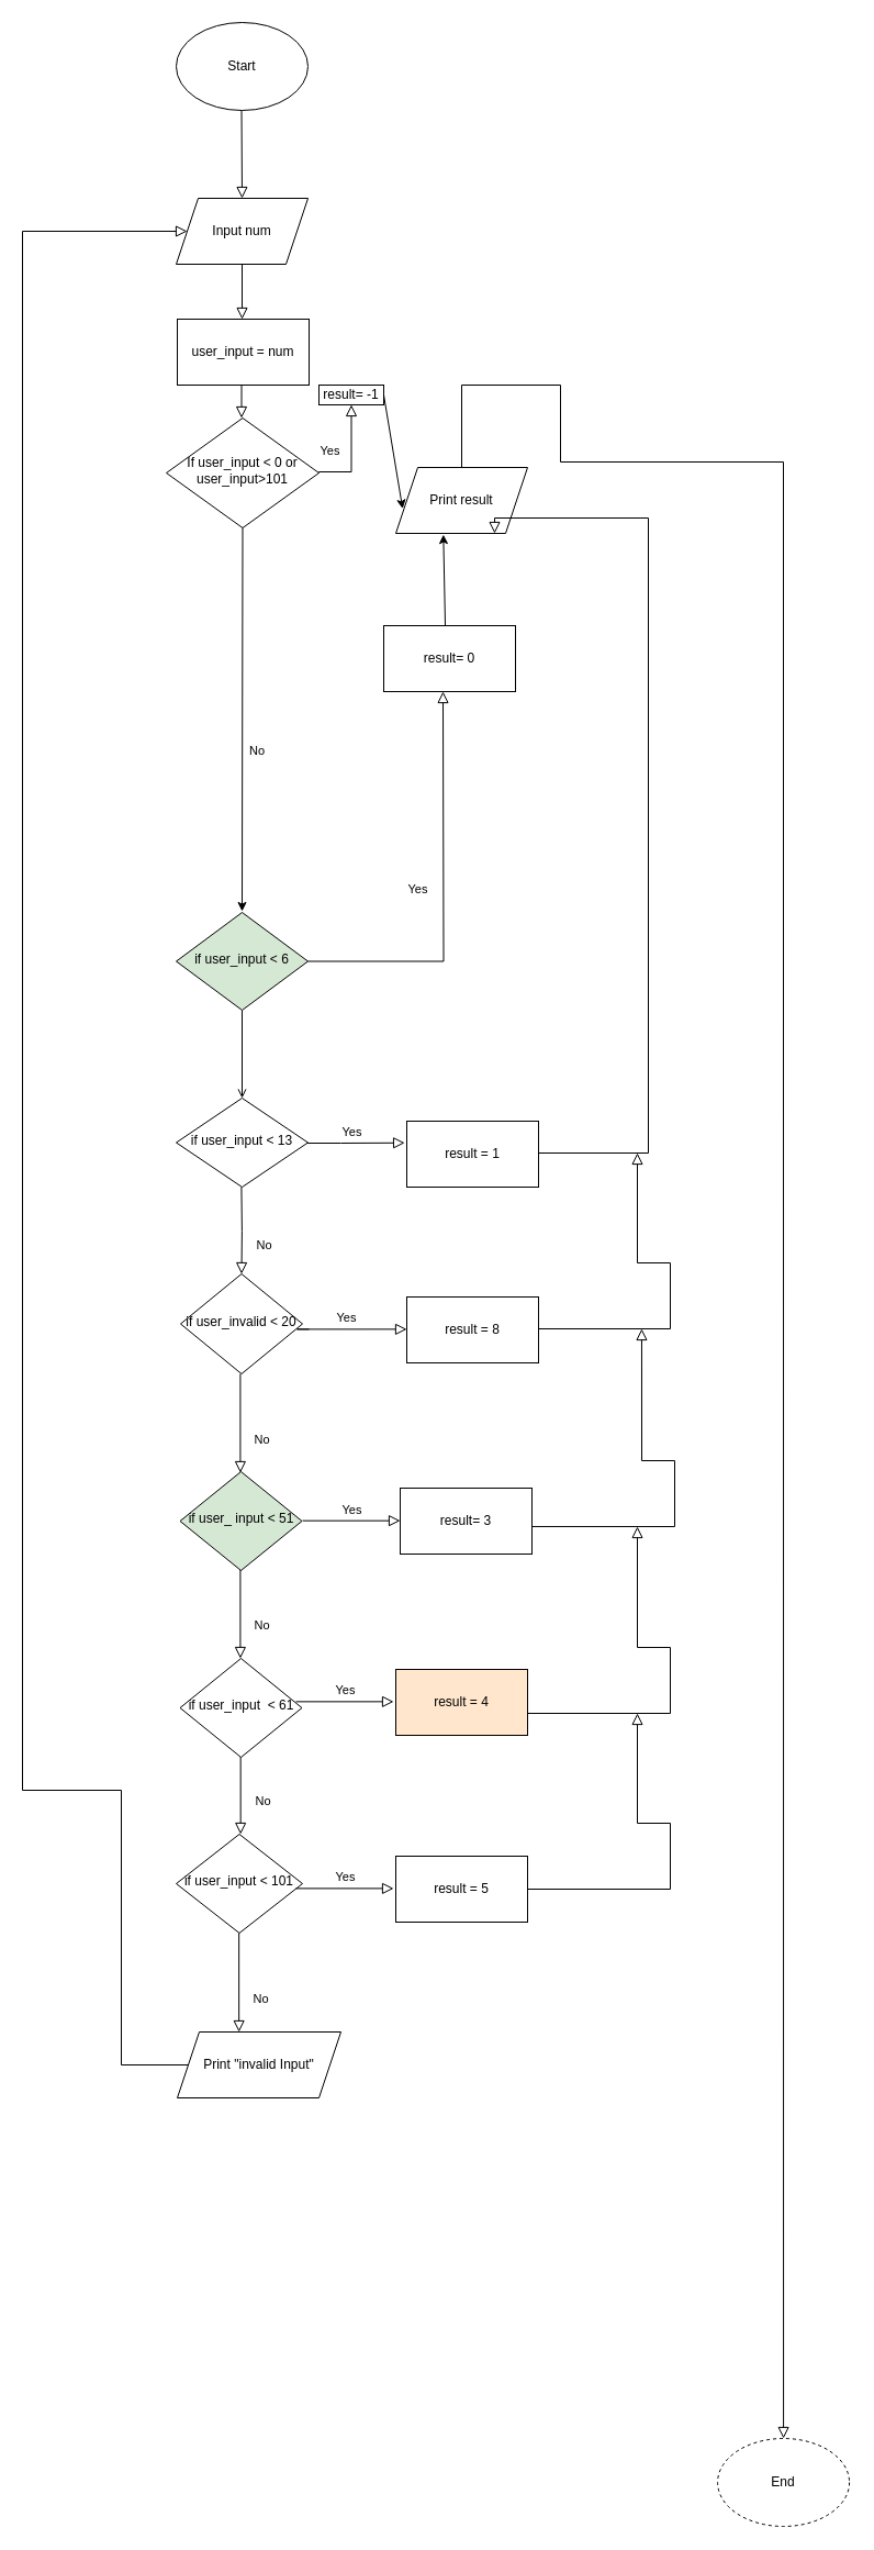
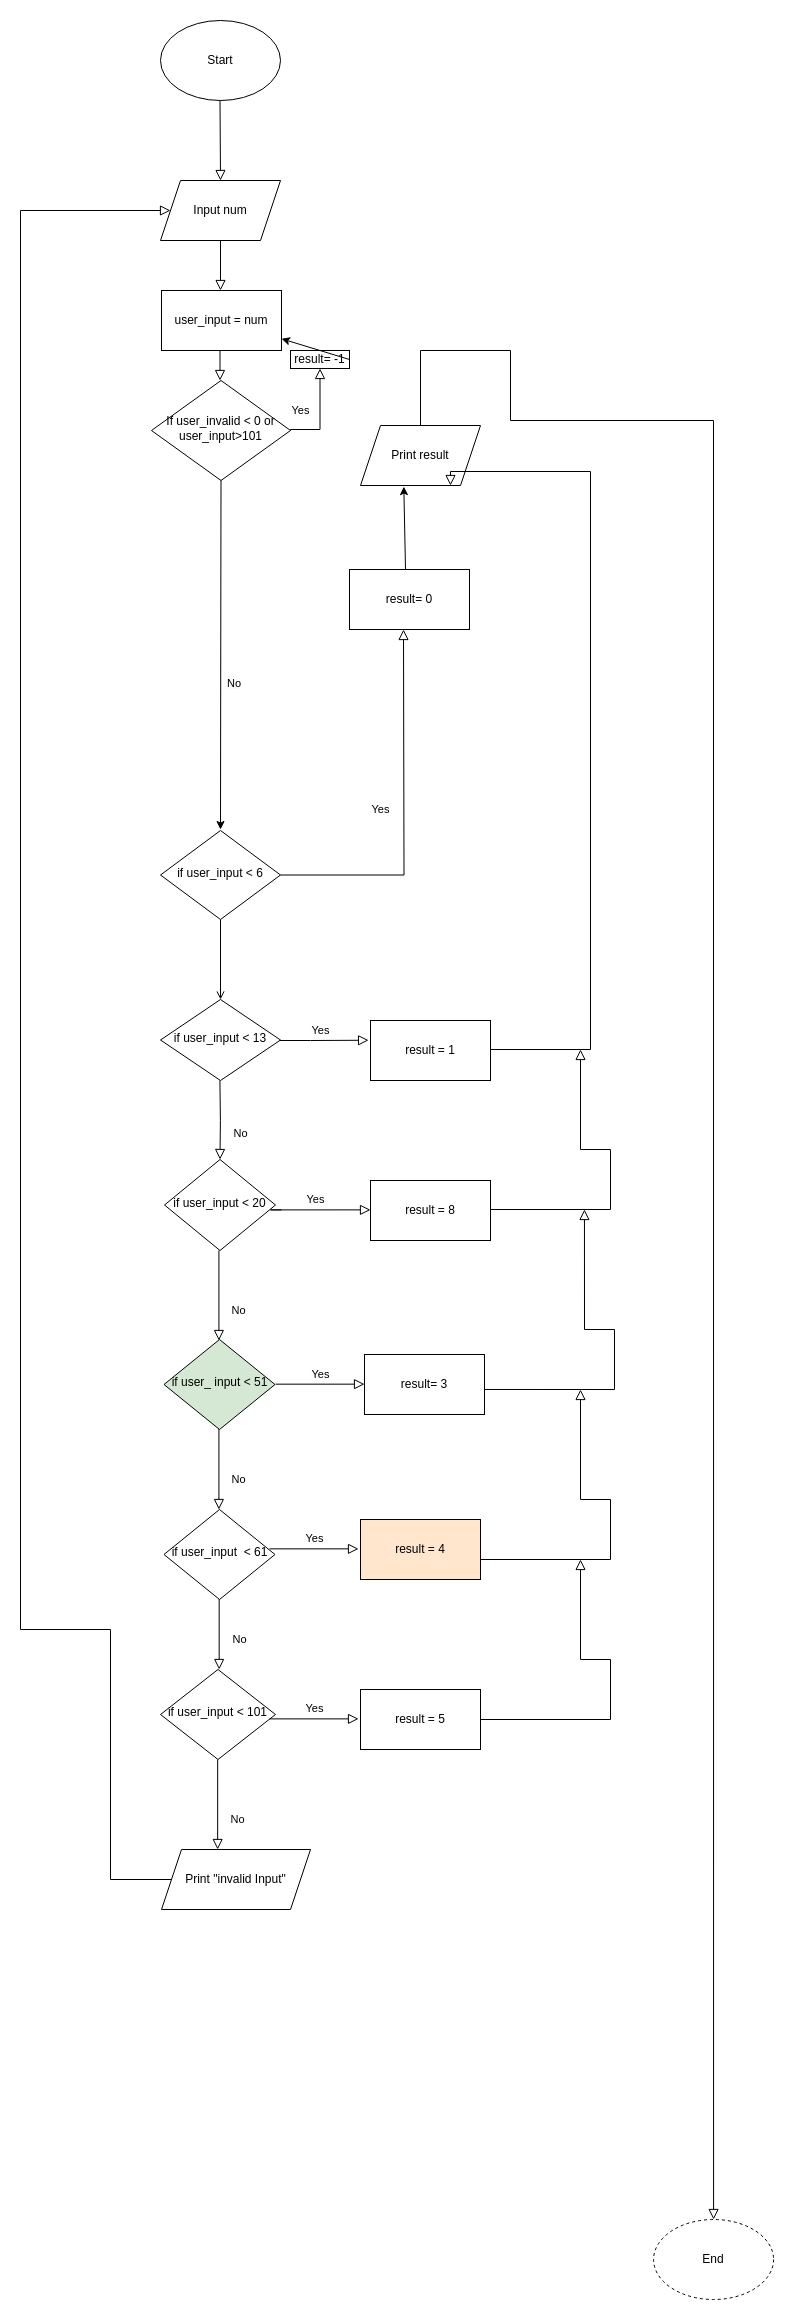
  <mxCell id="0" />
  <mxCell id="1" parent="0" />
  <mxCell id="2" value="" style="rounded=0;html=1;jettySize=auto;orthogonalLoop=1;fontSize=11;endArrow=block;endFill=0;endSize=8;strokeWidth=1;shadow=0;labelBackgroundColor=none;edgeStyle=orthogonalEdgeStyle;" parent="1" edge="1"><mxGeometry relative="1" as="geometry"><mxPoint x="220" y="240" as="sourcePoint" /><mxPoint x="220" y="290" as="targetPoint" /></mxGeometry></mxCell>
  <mxCell id="3" value="Yes" style="edgeStyle=orthogonalEdgeStyle;rounded=0;html=1;jettySize=auto;orthogonalLoop=1;fontSize=11;endArrow=block;endFill=0;endSize=8;strokeWidth=1;shadow=0;labelBackgroundColor=none;entryX=0.5;entryY=1;entryDx=0;entryDy=0;exitX=1;exitY=0.5;exitDx=0;exitDy=0;" parent="1" source="4" edge="1"><mxGeometry x="0.093" y="20" relative="1" as="geometry"><mxPoint as="offset" /><mxPoint x="319.5" y="368" as="targetPoint" /><Array as="points"><mxPoint x="320" y="429" /><mxPoint x="320" y="368" /></Array><mxPoint x="270" y="420" as="sourcePoint" /></mxGeometry></mxCell>
- <mxCell id="4" value="If user_input &amp;lt; 0 or user_input&amp;gt;101" style="rhombus;whiteSpace=wrap;html=1;shadow=0;fontFamily=Helvetica;fontSize=12;align=center;strokeWidth=1;spacing=6;spacingTop=-4;" parent="1" vertex="1"><mxGeometry x="151" y="380" width="139" height="100" as="geometry" /></mxCell>
+ <mxCell id="4" value="If user_invalid &amp;lt; 0 or user_input&amp;gt;101" style="rhombus;whiteSpace=wrap;html=1;shadow=0;fontFamily=Helvetica;fontSize=12;align=center;strokeWidth=1;spacing=6;spacingTop=-4;" parent="1" vertex="1"><mxGeometry x="151" y="380" width="139" height="100" as="geometry" /></mxCell>
  <mxCell id="5" value="Start" style="ellipse;whiteSpace=wrap;html=1;" parent="1" vertex="1"><mxGeometry x="160" y="20" width="120" height="80" as="geometry" /></mxCell>
  <mxCell id="6" value="Input num" style="shape=parallelogram;perimeter=parallelogramPerimeter;whiteSpace=wrap;html=1;fixedSize=1;" parent="1" vertex="1"><mxGeometry x="160" y="180" width="120" height="60" as="geometry" /></mxCell>
  <mxCell id="7" value="" style="rounded=0;html=1;jettySize=auto;orthogonalLoop=1;fontSize=11;endArrow=block;endFill=0;endSize=8;strokeWidth=1;shadow=0;labelBackgroundColor=none;edgeStyle=orthogonalEdgeStyle;entryX=0.5;entryY=0;entryDx=0;entryDy=0;" parent="1" target="6" edge="1"><mxGeometry relative="1" as="geometry"><mxPoint x="219.5" y="100" as="sourcePoint" /><mxPoint x="219.5" y="150" as="targetPoint" /></mxGeometry></mxCell>
  <mxCell id="8" value="" style="rounded=0;html=1;jettySize=auto;orthogonalLoop=1;fontSize=11;endArrow=block;endFill=0;endSize=8;strokeWidth=1;shadow=0;labelBackgroundColor=none;edgeStyle=orthogonalEdgeStyle;" parent="1" edge="1"><mxGeometry relative="1" as="geometry"><mxPoint x="219.5" y="330" as="sourcePoint" /><mxPoint x="219.5" y="380" as="targetPoint" /></mxGeometry></mxCell>
  <mxCell id="9" value="Print result" style="shape=parallelogram;perimeter=parallelogramPerimeter;whiteSpace=wrap;html=1;fixedSize=1;" parent="1" vertex="1"><mxGeometry x="360" y="425" width="120" height="60" as="geometry" /></mxCell>
  <mxCell id="10" value="user_input = num&lt;br&gt;" style="rounded=0;whiteSpace=wrap;html=1;" parent="1" vertex="1"><mxGeometry x="161" y="290" width="120" height="60" as="geometry" /></mxCell>
  <mxCell id="11" value="" style="edgeStyle=orthogonalEdgeStyle;rounded=0;orthogonalLoop=1;jettySize=auto;html=1;endArrow=open;" parent="1" source="12" target="20" edge="1"><mxGeometry relative="1" as="geometry" /></mxCell>
- <mxCell id="12" value="if user_input &amp;lt; 6" style="rhombus;whiteSpace=wrap;html=1;shadow=0;fontFamily=Helvetica;fontSize=12;align=center;strokeWidth=1;spacing=6;spacingTop=-4;fillColor=#d5e8d4;" parent="1" vertex="1"><mxGeometry x="160" y="830" width="120" height="89" as="geometry" /></mxCell>
+ <mxCell id="12" value="if user_input &amp;lt; 6" style="rhombus;whiteSpace=wrap;html=1;shadow=0;fontFamily=Helvetica;fontSize=12;align=center;strokeWidth=1;spacing=6;spacingTop=-4;" parent="1" vertex="1"><mxGeometry x="160" y="830" width="120" height="89" as="geometry" /></mxCell>
  <mxCell id="13" value="Yes" style="edgeStyle=orthogonalEdgeStyle;rounded=0;html=1;jettySize=auto;orthogonalLoop=1;fontSize=11;endArrow=block;endFill=0;endSize=8;strokeWidth=1;shadow=0;labelBackgroundColor=none;exitX=1;exitY=0.5;exitDx=0;exitDy=0;" parent="1" edge="1" source="12"><mxGeometry x="0.025" y="23" relative="1" as="geometry"><mxPoint as="offset" /><mxPoint x="270" y="870" as="sourcePoint" /><mxPoint x="403" y="629" as="targetPoint" /></mxGeometry></mxCell>
  <mxCell id="14" value="Yes" style="edgeStyle=orthogonalEdgeStyle;rounded=0;html=1;jettySize=auto;orthogonalLoop=1;fontSize=11;endArrow=block;endFill=0;endSize=8;strokeWidth=1;shadow=0;labelBackgroundColor=none;exitX=1;exitY=0.5;exitDx=0;exitDy=0;entryX=-0.016;entryY=0.329;entryDx=0;entryDy=0;entryPerimeter=0;" parent="1" edge="1" target="43"><mxGeometry x="0.007" y="10" relative="1" as="geometry"><mxPoint as="offset" /><mxPoint x="271" y="1040" as="sourcePoint" /><mxPoint x="360" y="1040" as="targetPoint" /><Array as="points"><mxPoint x="310" y="1040" /><mxPoint x="310" y="1040" /></Array></mxGeometry></mxCell>
  <mxCell id="15" value="No" style="rounded=0;html=1;jettySize=auto;orthogonalLoop=1;fontSize=11;endArrow=block;endFill=0;endSize=8;strokeWidth=1;shadow=0;labelBackgroundColor=none;edgeStyle=orthogonalEdgeStyle;" parent="1" edge="1"><mxGeometry x="0.333" y="20" relative="1" as="geometry"><mxPoint as="offset" /><mxPoint x="217.16" y="1759" as="sourcePoint" /><mxPoint x="217.16" y="1849" as="targetPoint" /></mxGeometry></mxCell>
  <mxCell id="16" value="No" style="rounded=0;html=1;jettySize=auto;orthogonalLoop=1;fontSize=11;endArrow=block;endFill=0;endSize=8;strokeWidth=1;shadow=0;labelBackgroundColor=none;edgeStyle=orthogonalEdgeStyle;" parent="1" edge="1"><mxGeometry x="0.333" y="20" relative="1" as="geometry"><mxPoint as="offset" /><mxPoint x="218.66" y="1579" as="sourcePoint" /><mxPoint x="218.66" y="1669" as="targetPoint" /></mxGeometry></mxCell>
  <mxCell id="17" value="No" style="rounded=0;html=1;jettySize=auto;orthogonalLoop=1;fontSize=11;endArrow=block;endFill=0;endSize=8;strokeWidth=1;shadow=0;labelBackgroundColor=none;edgeStyle=orthogonalEdgeStyle;" parent="1" edge="1"><mxGeometry x="0.333" y="20" relative="1" as="geometry"><mxPoint as="offset" /><mxPoint x="218.41" y="1419" as="sourcePoint" /><mxPoint x="218.41" y="1509" as="targetPoint" /></mxGeometry></mxCell>
  <mxCell id="18" value="No" style="rounded=0;html=1;jettySize=auto;orthogonalLoop=1;fontSize=11;endArrow=block;endFill=0;endSize=8;strokeWidth=1;shadow=0;labelBackgroundColor=none;edgeStyle=orthogonalEdgeStyle;" parent="1" edge="1"><mxGeometry x="0.333" y="20" relative="1" as="geometry"><mxPoint as="offset" /><mxPoint x="218.41" y="1250" as="sourcePoint" /><mxPoint x="218.41" y="1340" as="targetPoint" /></mxGeometry></mxCell>
  <mxCell id="19" value="No" style="rounded=0;html=1;jettySize=auto;orthogonalLoop=1;fontSize=11;endArrow=block;endFill=0;endSize=8;strokeWidth=1;shadow=0;labelBackgroundColor=none;edgeStyle=orthogonalEdgeStyle;entryX=0.5;entryY=0;entryDx=0;entryDy=0;" parent="1" edge="1" target="22"><mxGeometry x="0.333" y="20" relative="1" as="geometry"><mxPoint as="offset" /><mxPoint x="219.41" y="1080" as="sourcePoint" /><mxPoint x="219.41" y="1170" as="targetPoint" /></mxGeometry></mxCell>
  <mxCell id="20" value="if user_input &amp;lt; 13" style="rhombus;whiteSpace=wrap;html=1;shadow=0;fontFamily=Helvetica;fontSize=12;align=center;strokeWidth=1;spacing=6;spacingTop=-4;" parent="1" vertex="1"><mxGeometry x="160" y="999" width="120" height="81" as="geometry" /></mxCell>
  <mxCell id="21" value="result= -1" style="rounded=0;whiteSpace=wrap;html=1;" parent="1" vertex="1"><mxGeometry x="290" y="350" width="59" height="18" as="geometry" /></mxCell>
- <mxCell id="22" value="if user_invalid &amp;lt; 20" style="rhombus;whiteSpace=wrap;html=1;shadow=0;fontFamily=Helvetica;fontSize=12;align=center;strokeWidth=1;spacing=6;spacingTop=-4;" parent="1" vertex="1"><mxGeometry x="164" y="1159" width="111" height="91" as="geometry" /></mxCell>
+ <mxCell id="22" value="if user_input &amp;lt; 20" style="rhombus;whiteSpace=wrap;html=1;shadow=0;fontFamily=Helvetica;fontSize=12;align=center;strokeWidth=1;spacing=6;spacingTop=-4;" parent="1" vertex="1"><mxGeometry x="164" y="1159" width="111" height="91" as="geometry" /></mxCell>
  <mxCell id="23" value="if user_ input &amp;lt; 51" style="rhombus;whiteSpace=wrap;html=1;shadow=0;fontFamily=Helvetica;fontSize=12;align=center;strokeWidth=1;spacing=6;spacingTop=-4;fillColor=#d5e8d4;" parent="1" vertex="1"><mxGeometry x="163.5" y="1339" width="111" height="90" as="geometry" /></mxCell>
  <mxCell id="24" value="if user_input&amp;nbsp; &amp;lt; 61" style="rhombus;whiteSpace=wrap;html=1;shadow=0;fontFamily=Helvetica;fontSize=12;align=center;strokeWidth=1;spacing=6;spacingTop=-4;" parent="1" vertex="1"><mxGeometry x="163.5" y="1509" width="111" height="90" as="geometry" /></mxCell>
  <mxCell id="25" value="if user_input &amp;lt; 101" style="rhombus;whiteSpace=wrap;html=1;shadow=0;fontFamily=Helvetica;fontSize=12;align=center;strokeWidth=1;spacing=6;spacingTop=-4;" parent="1" vertex="1"><mxGeometry x="160" y="1669" width="115" height="90" as="geometry" /></mxCell>
  <mxCell id="26" value="Print &quot;invalid Input&quot;" style="shape=parallelogram;perimeter=parallelogramPerimeter;whiteSpace=wrap;html=1;fixedSize=1;" parent="1" vertex="1"><mxGeometry x="161" y="1849" width="149" height="60" as="geometry" /></mxCell>
  <mxCell id="27" value="" style="rounded=0;html=1;jettySize=auto;orthogonalLoop=1;fontSize=11;endArrow=block;endFill=0;endSize=8;strokeWidth=1;shadow=0;labelBackgroundColor=none;edgeStyle=orthogonalEdgeStyle;exitX=0;exitY=0.5;exitDx=0;exitDy=0;" parent="1" source="26" target="6" edge="1"><mxGeometry relative="1" as="geometry"><mxPoint x="110" y="1789" as="sourcePoint" /><mxPoint y="1729" as="targetPoint" x="20" /><Array as="points"><mxPoint x="110" y="1879" /><mxPoint x="110" y="1629" /><mxPoint y="1629" x="20" /><mxPoint y="210" x="20" /></Array></mxGeometry></mxCell>
  <mxCell id="28" value="Yes" style="edgeStyle=orthogonalEdgeStyle;rounded=0;html=1;jettySize=auto;orthogonalLoop=1;fontSize=11;endArrow=block;endFill=0;endSize=8;strokeWidth=1;shadow=0;labelBackgroundColor=none;exitX=1;exitY=0.5;exitDx=0;exitDy=0;" parent="1" edge="1"><mxGeometry y="10" relative="1" as="geometry"><mxPoint as="offset" /><mxPoint x="269" y="1718.38" as="sourcePoint" /><mxPoint x="358" y="1718.38" as="targetPoint" /></mxGeometry></mxCell>
  <mxCell id="29" value="Yes" style="edgeStyle=orthogonalEdgeStyle;rounded=0;html=1;jettySize=auto;orthogonalLoop=1;fontSize=11;endArrow=block;endFill=0;endSize=8;strokeWidth=1;shadow=0;labelBackgroundColor=none;exitX=1;exitY=0.5;exitDx=0;exitDy=0;" parent="1" edge="1"><mxGeometry y="10" relative="1" as="geometry"><mxPoint as="offset" /><mxPoint x="269" y="1548.37" as="sourcePoint" /><mxPoint x="358" y="1548.37" as="targetPoint" /></mxGeometry></mxCell>
  <mxCell id="30" value="Yes" style="edgeStyle=orthogonalEdgeStyle;rounded=0;html=1;jettySize=auto;orthogonalLoop=1;fontSize=11;endArrow=block;endFill=0;endSize=8;strokeWidth=1;shadow=0;labelBackgroundColor=none;exitX=1;exitY=0.5;exitDx=0;exitDy=0;" parent="1" edge="1"><mxGeometry y="10" relative="1" as="geometry"><mxPoint as="offset" /><mxPoint x="275" y="1383.66" as="sourcePoint" /><mxPoint x="364" y="1383.66" as="targetPoint" /></mxGeometry></mxCell>
  <mxCell id="31" value="Yes" style="edgeStyle=orthogonalEdgeStyle;rounded=0;html=1;jettySize=auto;orthogonalLoop=1;fontSize=11;endArrow=block;endFill=0;endSize=8;strokeWidth=1;shadow=0;labelBackgroundColor=none;exitX=1;exitY=0.5;exitDx=0;exitDy=0;" parent="1" edge="1"><mxGeometry y="10" relative="1" as="geometry"><mxPoint as="offset" /><mxPoint x="281" y="1209.38" as="sourcePoint" /><mxPoint x="370" y="1209.38" as="targetPoint" /><Array as="points"><mxPoint x="270" y="1209" /><mxPoint x="270" y="1209" /></Array></mxGeometry></mxCell>
  <mxCell id="32" value="result = 8" style="rounded=0;whiteSpace=wrap;html=1;" parent="1" vertex="1"><mxGeometry x="370" y="1180" width="120" height="60" as="geometry" /></mxCell>
  <mxCell id="33" value="result= 3" style="rounded=0;whiteSpace=wrap;html=1;" parent="1" vertex="1"><mxGeometry x="364" y="1354" width="120" height="60" as="geometry" /></mxCell>
  <mxCell id="34" value="result = 4" style="rounded=0;whiteSpace=wrap;html=1;fillColor=#ffe6cc;" parent="1" vertex="1"><mxGeometry x="360" y="1519" width="120" height="60" as="geometry" /></mxCell>
  <mxCell id="35" value="result = 5" style="rounded=0;whiteSpace=wrap;html=1;" parent="1" vertex="1"><mxGeometry x="360" y="1689" width="120" height="60" as="geometry" /></mxCell>
  <mxCell id="36" value="" style="rounded=0;html=1;jettySize=auto;orthogonalLoop=1;fontSize=11;endArrow=block;endFill=0;endSize=8;strokeWidth=1;shadow=0;labelBackgroundColor=none;edgeStyle=orthogonalEdgeStyle;exitX=1;exitY=0.5;exitDx=0;exitDy=0;" parent="1" edge="1"><mxGeometry relative="1" as="geometry"><mxPoint x="480" y="1559" as="sourcePoint" /><mxPoint x="580" y="1389" as="targetPoint" /><Array as="points"><mxPoint x="610" y="1559" /><mxPoint x="610" y="1499" /><mxPoint x="580" y="1499" /></Array></mxGeometry></mxCell>
  <mxCell id="37" value="" style="rounded=0;html=1;jettySize=auto;orthogonalLoop=1;fontSize=11;endArrow=block;endFill=0;endSize=8;strokeWidth=1;shadow=0;labelBackgroundColor=none;edgeStyle=orthogonalEdgeStyle;exitX=1;exitY=0.5;exitDx=0;exitDy=0;" parent="1" edge="1"><mxGeometry relative="1" as="geometry"><mxPoint x="480" y="1719" as="sourcePoint" /><mxPoint x="580" y="1559" as="targetPoint" /><Array as="points"><mxPoint x="610" y="1719" /><mxPoint x="610" y="1659" /><mxPoint x="580" y="1659" /></Array></mxGeometry></mxCell>
  <mxCell id="38" value="" style="rounded=0;html=1;jettySize=auto;orthogonalLoop=1;fontSize=11;endArrow=block;endFill=0;endSize=8;strokeWidth=1;shadow=0;labelBackgroundColor=none;edgeStyle=orthogonalEdgeStyle;exitX=0.967;exitY=0.583;exitDx=0;exitDy=0;exitPerimeter=0;" parent="1" edge="1"><mxGeometry relative="1" as="geometry"><mxPoint x="484" y="1388.98" as="sourcePoint" /><mxPoint x="583.96" y="1209" as="targetPoint" /><Array as="points"><mxPoint x="613.96" y="1389" /><mxPoint x="613.96" y="1329" /><mxPoint x="583.96" y="1329" /></Array></mxGeometry></mxCell>
  <mxCell id="39" value="" style="rounded=0;html=1;jettySize=auto;orthogonalLoop=1;fontSize=11;endArrow=block;endFill=0;endSize=8;strokeWidth=1;shadow=0;labelBackgroundColor=none;edgeStyle=orthogonalEdgeStyle;" parent="1" edge="1"><mxGeometry relative="1" as="geometry"><mxPoint x="490" y="1209" as="sourcePoint" /><mxPoint x="580" y="1049" as="targetPoint" /><Array as="points"><mxPoint x="610" y="1209" /><mxPoint x="610" y="1149" /><mxPoint x="580" y="1149" /></Array></mxGeometry></mxCell>
  <mxCell id="40" value="" style="rounded=0;html=1;jettySize=auto;orthogonalLoop=1;fontSize=11;endArrow=block;endFill=0;endSize=8;strokeWidth=1;shadow=0;labelBackgroundColor=none;edgeStyle=orthogonalEdgeStyle;exitX=1;exitY=0.5;exitDx=0;exitDy=0;entryX=0.75;entryY=1;entryDx=0;entryDy=0;" parent="1" target="9" edge="1"><mxGeometry relative="1" as="geometry"><mxPoint x="480" y="1049" as="sourcePoint" /><mxPoint x="580" y="929" as="targetPoint" /><Array as="points"><mxPoint x="590" y="1049" /><mxPoint x="590" y="471" /><mxPoint x="450" y="471" /></Array></mxGeometry></mxCell>
  <mxCell id="41" value="" style="rounded=0;html=1;jettySize=auto;orthogonalLoop=1;fontSize=11;endArrow=block;endFill=0;endSize=8;strokeWidth=1;shadow=0;labelBackgroundColor=none;edgeStyle=orthogonalEdgeStyle;" parent="1" source="9" target="42" edge="1"><mxGeometry relative="1" as="geometry"><mxPoint x="490" y="449" as="sourcePoint" /><mxPoint x="713.077" y="2259" as="targetPoint" /><Array as="points"><mxPoint x="510" y="350" /><mxPoint x="510" y="420" /><mxPoint x="713" y="420" /></Array></mxGeometry></mxCell>
  <mxCell id="42" value="End" style="ellipse;whiteSpace=wrap;html=1;dashed=1;" parent="1" vertex="1"><mxGeometry x="653.077" y="2219" width="120" height="80" as="geometry" /></mxCell>
  <mxCell id="43" value="result = 1" style="rounded=0;whiteSpace=wrap;html=1;" parent="1" vertex="1"><mxGeometry x="370" y="1020" width="120" height="60" as="geometry" /></mxCell>
- <mxCell id="44" value="" style="endArrow=classic;html=1;rounded=0;entryX=0.052;entryY=0.627;entryDx=0;entryDy=0;exitX=1;exitY=0.5;exitDx=0;exitDy=0;entryPerimeter=0;" parent="1" source="21" target="9" edge="1"><mxGeometry width="50" height="50" relative="1" as="geometry"><mxPoint x="350" y="369" as="sourcePoint" /><mxPoint x="360" y="359" as="targetPoint" /></mxGeometry></mxCell>
+ <mxCell id="44" value="" style="endArrow=classic;html=1;rounded=0;exitX=1;exitY=0.5;exitDx=0;exitDy=0;" parent="1" source="21" target="10" edge="1"><mxGeometry width="50" height="50" relative="1" as="geometry"><mxPoint x="350" y="369" as="sourcePoint" /><mxPoint x="360" y="359" as="targetPoint" /></mxGeometry></mxCell>
  <mxCell id="45" value="" style="endArrow=classic;html=1;rounded=0;exitX=0.5;exitY=1;exitDx=0;exitDy=0;" edge="1" parent="1" source="4"><mxGeometry width="50" height="50" relative="1" as="geometry"><mxPoint x="221" y="669" as="sourcePoint" /><mxPoint x="220" y="829" as="targetPoint" /></mxGeometry></mxCell>
  <mxCell id="46" value="&lt;span style=&quot;color: rgb(0, 0, 0); font-family: Helvetica; font-size: 11px; font-style: normal; font-variant-ligatures: normal; font-variant-caps: normal; font-weight: 400; letter-spacing: normal; orphans: 2; text-align: center; text-indent: 0px; text-transform: none; widows: 2; word-spacing: 0px; -webkit-text-stroke-width: 0px; background-color: rgb(251, 251, 251); text-decoration-thickness: initial; text-decoration-style: initial; text-decoration-color: initial; float: none; display: inline !important;&quot;&gt;No&lt;/span&gt;" style="text;whiteSpace=wrap;html=1;" vertex="1" parent="1"><mxGeometry x="224.5" y="669" width="50" height="40" as="geometry" /></mxCell>
  <mxCell id="47" value="result= 0" style="rounded=0;whiteSpace=wrap;html=1;" vertex="1" parent="1"><mxGeometry x="349" y="569" width="120" height="60" as="geometry" /></mxCell>
  <mxCell id="48" value="" style="endArrow=classic;html=1;rounded=0;entryX=0.361;entryY=1.018;entryDx=0;entryDy=0;entryPerimeter=0;" edge="1" parent="1" target="9"><mxGeometry width="50" height="50" relative="1" as="geometry"><mxPoint x="405" y="569" as="sourcePoint" /><mxPoint x="400" y="379" as="targetPoint" /></mxGeometry></mxCell>
